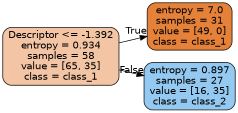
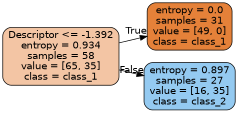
  digraph {
    rankdir=LR
    node [color=black fontname=helvetica shape=box style="filled, rounded"]
    edge [fontname=helvetica labeldistance=2.5]
    n1 [fillcolor="#f3c5a4" label="Descriptor <= -1.392\nentropy = 0.934\nsamples = 58\nvalue = [65, 35]\nclass = class_1"]
-   n2 [fillcolor="#e58139" label="entropy = 7.0\nsamples = 31\nvalue = [49, 0]\nclass = class_1"]
+   n2 [fillcolor="#e58139" label="entropy = 0.0\nsamples = 31\nvalue = [49, 0]\nclass = class_1"]
    n3 [fillcolor="#94caf1" label="entropy = 0.897\nsamples = 27\nvalue = [16, 35]\nclass = class_2"]
    n1 -> n2 [headlabel=True labelangle=45]
    n1 -> n3 [headlabel=False labelangle=-45]
  }
